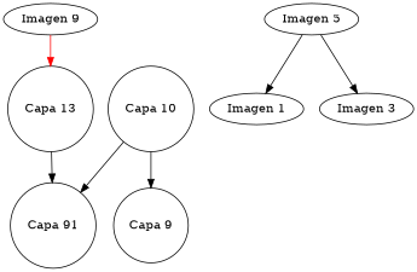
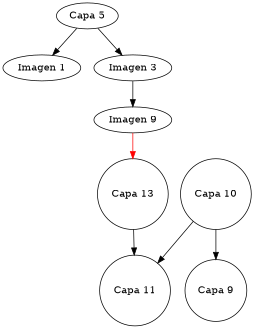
  digraph {
    n1 [label="Capa 13" shape=circle]
-   n2 [label="Capa 91" shape=circle]
+   n2 [label="Capa 11" shape=circle]
    n3 [label="Capa 10" shape=circle]
    n4 [label="Capa 9" shape=circle]
-   n5 [label="Imagen 5"]
+   n5 [label="Capa 5"]
    n6 [label="Imagen 1"]
    n7 [label="Imagen 3"]
    n8 [label="Imagen 9"]
    subgraph sub_1 {
      n1
      n2
      n3
      n4
    }
    n1 -> n2
    n3 -> n2
    n3 -> n4
    n5 -> n6
    n5 -> n7
+   n7 -> n8
    n8 -> n1 [color=red]
  }
